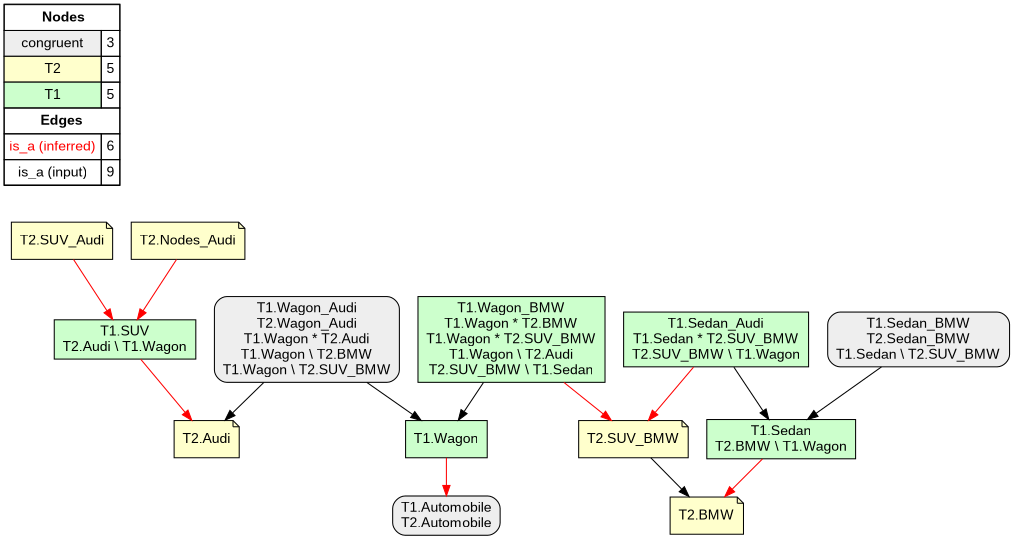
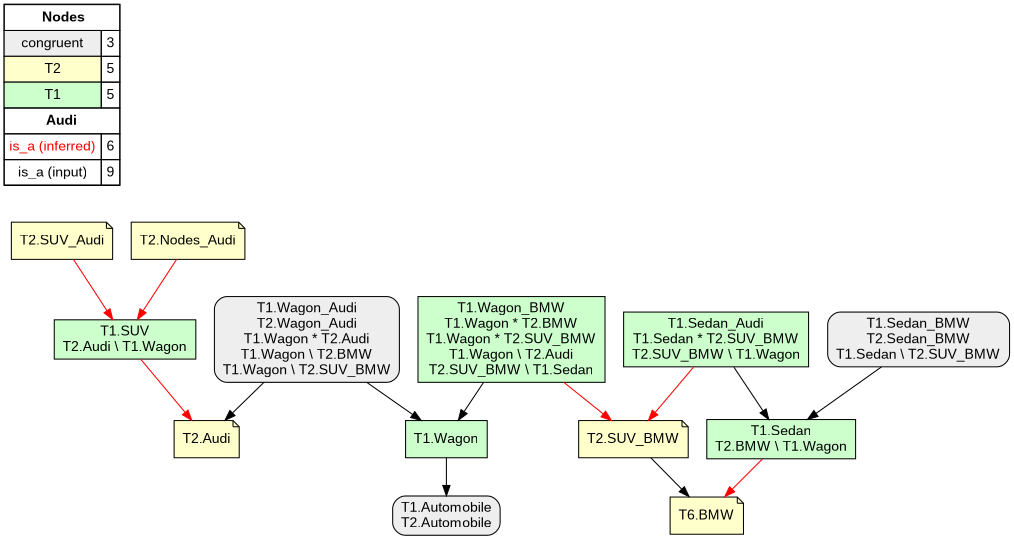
  digraph {
    fontname="Liberation Sans"
    rankdir=TB
    node [fillcolor="#FFFFCC" fontname="Liberation Sans" shape=box style=filled]
    edge [arrowhead=normal color="#000000" constraint=true fontname="Liberation Sans" penwidth=1 style=solid]
-   n1 [fillcolor=white label=<   <TABLE BORDER="0" CELLBORDER="1" CELLSPACING="0" CELLPADDING="4">  <TR> <TD COLSPAN="2"><font face="Arial Black"> Nodes</font></TD> </TR>  <TR>   <TD bgcolor="#EEEEEE" fontname="helvetica">congruent</TD>   <TD>3</TD>   </TR>  <TR>   <TD bgcolor="#FFFFCC" fontname="helvetica">T2</TD>   <TD>5</TD>   </TR>  <TR>   <TD bgcolor="#CCFFCC" fontname="helvetica">T1</TD>   <TD>5</TD>   </TR>  <TR> <TD COLSPAN="2"><font face = "Arial Black"> Edges </font></TD> </TR>  <TR>   <TD><font color ="#FF0000">is_a (inferred)</font></TD><TD>6</TD> </TR> <TR>   <TD><font color ="#000000">is_a (input)</font></TD><TD>9</TD> </TR> </TABLE>   > margin=0]
+   n1 [fillcolor=white label=<   <TABLE BORDER="0" CELLBORDER="1" CELLSPACING="0" CELLPADDING="4">  <TR> <TD COLSPAN="2"><font face="Arial Black"> Nodes</font></TD> </TR>  <TR>   <TD bgcolor="#EEEEEE" fontname="helvetica">congruent</TD>   <TD>3</TD>   </TR>  <TR>   <TD bgcolor="#FFFFCC" fontname="helvetica">T2</TD>   <TD>5</TD>   </TR>  <TR>   <TD bgcolor="#CCFFCC" fontname="helvetica">T1</TD>   <TD>5</TD>   </TR>  <TR> <TD COLSPAN="2"><font face = "Arial Black"> Audi </font></TD> </TR>  <TR>   <TD><font color ="#FF0000">is_a (inferred)</font></TD><TD>6</TD> </TR> <TR>   <TD><font color ="#000000">is_a (input)</font></TD><TD>9</TD> </TR> </TABLE>   > margin=0]
    "T1.Automobile\nT2.Automobile" [fillcolor="#EEEEEE" style="filled,rounded"]
    "T1.Wagon_Audi\nT2.Wagon_Audi\nT1.Wagon * T2.Audi\nT1.Wagon \\ T2.BMW\nT1.Wagon \\ T2.SUV_BMW" [fillcolor="#EEEEEE" style="filled,rounded"]
    "T2.Audi" [shape=note]
    "T1.Wagon" [fillcolor="#CCFFCC"]
    "T1.Sedan_BMW\nT2.Sedan_BMW\nT1.Sedan \\ T2.SUV_BMW" [fillcolor="#EEEEEE" style="filled,rounded"]
    "T1.Sedan\nT2.BMW \\ T1.Wagon" [fillcolor="#CCFFCC"]
-   "T2.BMW" [shape=note]
+   "T2.BMW" [shape=note label="T6.BMW"]
    "T2.SUV_BMW" [shape=note]
    "T2.SUV_Audi" [shape=note]
    "T1.SUV\nT2.Audi \\ T1.Wagon" [fillcolor="#CCFFCC"]
    n12 [label="T2.Nodes_Audi" shape=note]
    "T1.Wagon_BMW\nT1.Wagon * T2.BMW\nT1.Wagon * T2.SUV_BMW\nT1.Wagon \\ T2.Audi\nT2.SUV_BMW \\ T1.Sedan" [fillcolor="#CCFFCC"]
    "T1.Sedan_Audi\nT1.Sedan * T2.SUV_BMW\nT2.SUV_BMW \\ T1.Wagon" [fillcolor="#CCFFCC"]
    subgraph sub_1 {
      rank=source
      n1
    }
    "T1.Wagon_Audi\nT2.Wagon_Audi\nT1.Wagon * T2.Audi\nT1.Wagon \\ T2.BMW\nT1.Wagon \\ T2.SUV_BMW" -> "T2.Audi"
    "T1.Wagon_Audi\nT2.Wagon_Audi\nT1.Wagon * T2.Audi\nT1.Wagon \\ T2.BMW\nT1.Wagon \\ T2.SUV_BMW" -> "T1.Wagon"
-   "T1.Wagon" -> "T1.Automobile\nT2.Automobile" [color="#FF0000"]
+   "T1.Wagon" -> "T1.Automobile\nT2.Automobile"
    "T1.Sedan_BMW\nT2.Sedan_BMW\nT1.Sedan \\ T2.SUV_BMW" -> "T1.Sedan\nT2.BMW \\ T1.Wagon"
    "T1.Sedan\nT2.BMW \\ T1.Wagon" -> "T2.BMW" [color="#FF0000"]
    "T2.SUV_BMW" -> "T2.BMW"
    "T2.SUV_Audi" -> "T1.SUV\nT2.Audi \\ T1.Wagon" [color="#FF0000"]
    "T1.SUV\nT2.Audi \\ T1.Wagon" -> "T2.Audi" [color="#FF0000"]
    n12 -> "T1.SUV\nT2.Audi \\ T1.Wagon" [color="#FF0000"]
    "T1.Wagon_BMW\nT1.Wagon * T2.BMW\nT1.Wagon * T2.SUV_BMW\nT1.Wagon \\ T2.Audi\nT2.SUV_BMW \\ T1.Sedan" -> "T1.Wagon"
    "T1.Wagon_BMW\nT1.Wagon * T2.BMW\nT1.Wagon * T2.SUV_BMW\nT1.Wagon \\ T2.Audi\nT2.SUV_BMW \\ T1.Sedan" -> "T2.SUV_BMW" [color="#FF0000"]
    "T1.Sedan_Audi\nT1.Sedan * T2.SUV_BMW\nT2.SUV_BMW \\ T1.Wagon" -> "T1.Sedan\nT2.BMW \\ T1.Wagon"
    "T1.Sedan_Audi\nT1.Sedan * T2.SUV_BMW\nT2.SUV_BMW \\ T1.Wagon" -> "T2.SUV_BMW" [color="#FF0000"]
  }
